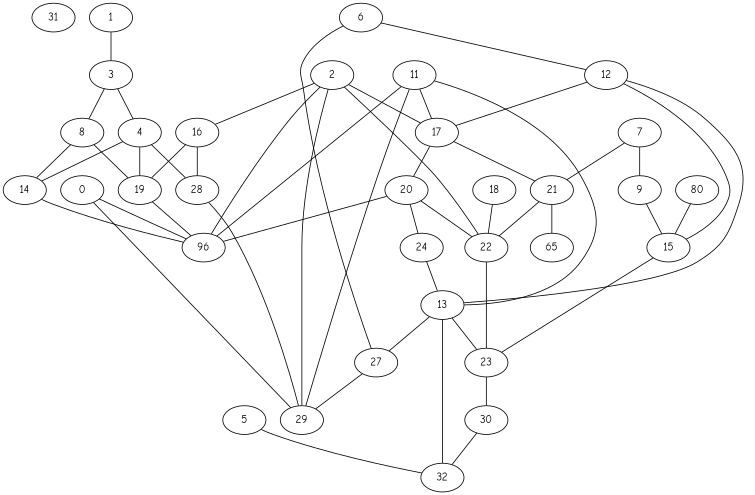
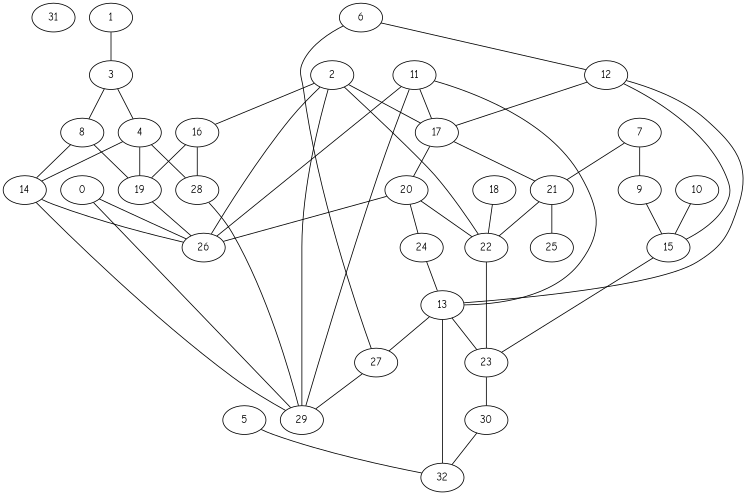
  graph {
    fontname="Comic Neue"
    node [fontname="Comic Neue"]
    edge [fontname="Comic Neue"]
    31
    30
    32
    28
    29
    27
    24
    13
    23
    22
    21
-   25 [label=65]
+   25
    20
-   26 [label=96]
+   26
    19
    18
    17
    16
    15
    14
    12
    11
-   10 [label=80]
+   10
    9
    8
    7
    6
    5
    4
    3
    2
    1
    0
    30 -- 32
    28 -- 29
    27 -- 29
    24 -- 13
    13 -- 32
    13 -- 27
    13 -- 23
    23 -- 30
    22 -- 23
    21 -- 22
    21 -- 25
    20 -- 24
    20 -- 22
    20 -- 26
    19 -- 26
    18 -- 22
    17 -- 21
    17 -- 20
    16 -- 28
    16 -- 19
    15 -- 23
+   14 -- 29
    14 -- 26
    12 -- 13
    12 -- 17
    12 -- 15
    11 -- 29
    11 -- 13
    11 -- 26
    11 -- 17
    10 -- 15
    9 -- 15
    8 -- 19
    8 -- 14
    7 -- 21
    7 -- 9
    6 -- 27
    6 -- 12
    5 -- 32
    4 -- 28
    4 -- 19
    4 -- 14
    3 -- 8
    3 -- 4
    2 -- 29
    2 -- 22
    2 -- 26
    2 -- 17
    2 -- 16
    1 -- 3
    0 -- 29
    0 -- 26
  }
